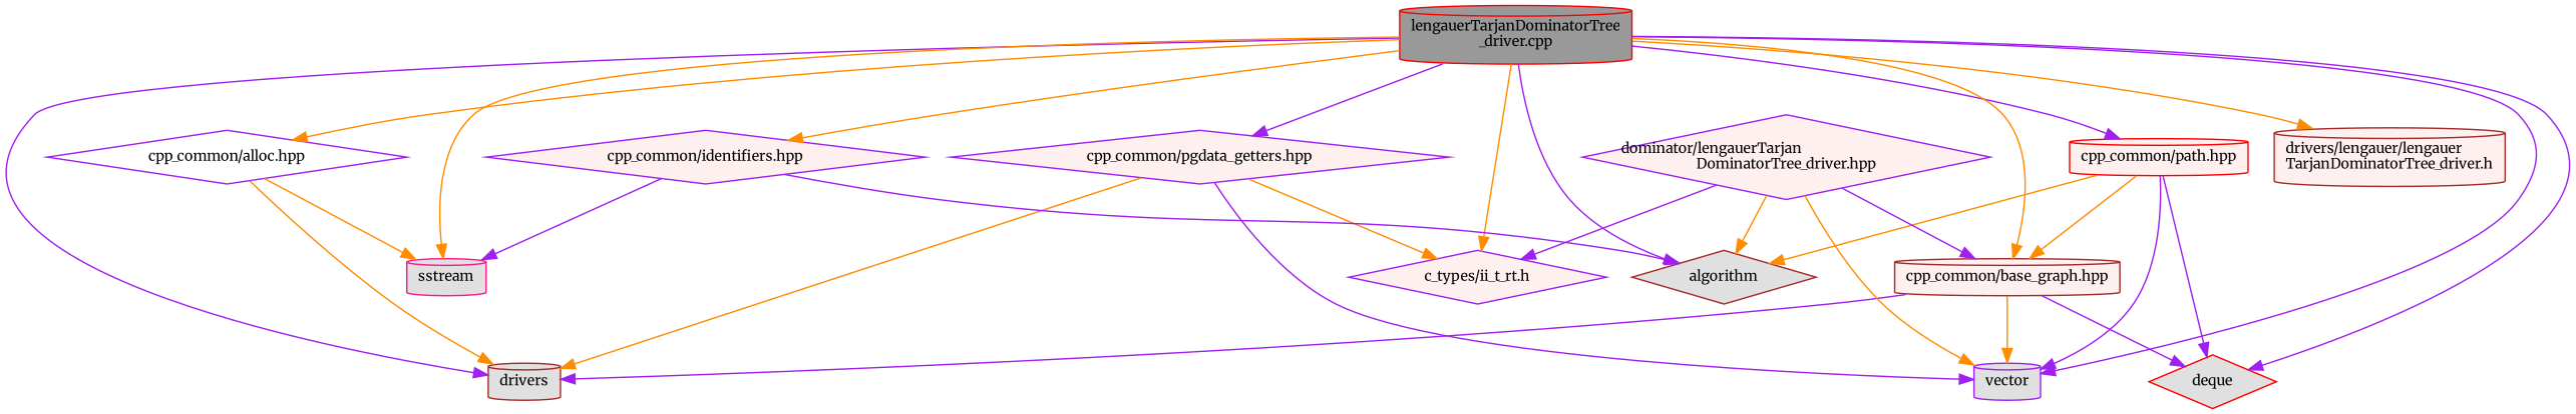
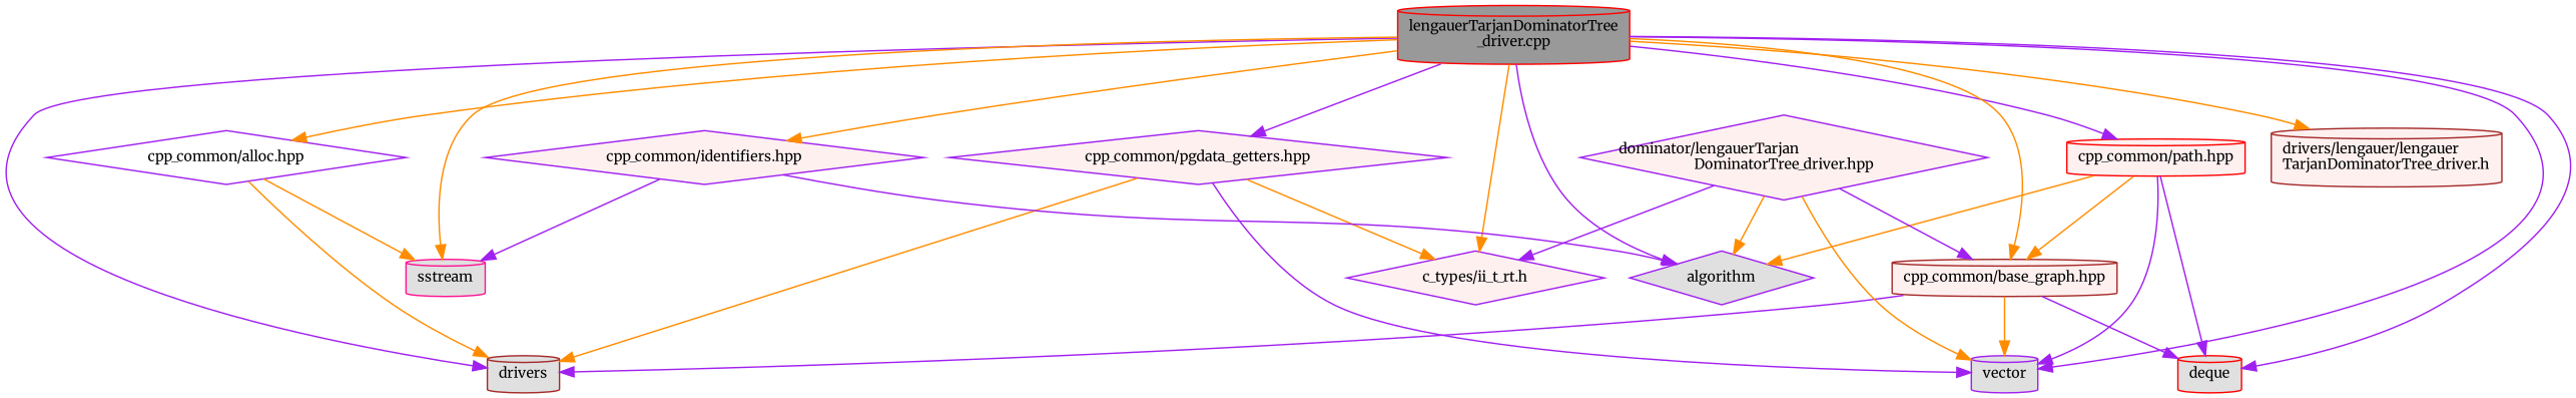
  digraph {
    fontname=Merriweather
    node [color=purple fillcolor="#FFF0F0" fontname=Merriweather fontsize=10 shape=cylinder style=filled]
    edge [color=darkorange fontname=Merriweather fontsize=10 labelfontname=Helvetica labelfontsize=10 style=solid]
    n1 [color=red fillcolor=grey60 fontcolor=black height=0.2 label="lengauerTarjanDominatorTree\l_driver.cpp" width=0.4]
    n2 [color=brown height=0.2 label="drivers/lengauer/lengauer\lTarjanDominatorTree_driver.h" width=0.4]
    n3 [color=brown fillcolor="#E0E0E0" height=0.2 label=drivers width=0.4]
    n4 [color=deeppink fillcolor="#E0E0E0" height=0.2 label=sstream width=0.4]
-   n5 [color=red fillcolor="#E0E0E0" height=0.2 label=deque shape=diamond width=0.4]
+   n5 [color=red fillcolor="#E0E0E0" height=0.2 label=deque width=0.4]
    n6 [fillcolor="#E0E0E0" height=0.2 label=vector width=0.4]
-   n7 [color=brown fillcolor="#E0E0E0" height=0.2 label=algorithm shape=diamond width=0.4]
+   n7 [fillcolor="#E0E0E0" height=0.2 label=algorithm shape=diamond width=0.4]
    n8 [height=0.2 label="cpp_common/pgdata_getters.hpp" shape=diamond width=0.4]
    n9 [height=0.2 label="c_types/ii_t_rt.h" shape=diamond width=0.4]
    n10 [height=0.2 label="cpp_common/identifiers.hpp" shape=diamond width=0.4]
    n11 [fillcolor=white height=0.2 label="cpp_common/alloc.hpp" shape=diamond width=0.4]
    n12 [color=red height=0.2 label="cpp_common/path.hpp" width=0.4]
    n13 [color=brown height=0.2 label="cpp_common/base_graph.hpp" width=0.4]
    n14 [height=0.2 label="dominator/lengauerTarjan\lDominatorTree_driver.hpp" shape=diamond width=0.4]
    n1 -> n2
    n1 -> n3 [color=purple]
    n1 -> n4
    n1 -> n5 [color=purple]
    n1 -> n6 [color=purple]
    n1 -> n7 [color=purple]
    n1 -> n8 [color=purple]
    n1 -> n9
    n1 -> n10
    n1 -> n11
    n1 -> n12 [color=purple]
    n1 -> n13
    n8 -> n3
    n8 -> n6 [color=purple]
    n8 -> n9
    n10 -> n4 [color=purple]
    n10 -> n7 [color=purple]
    n11 -> n3
    n11 -> n4
    n12 -> n5 [color=purple]
    n12 -> n6 [color=purple]
    n12 -> n7
    n12 -> n13
    n13 -> n3 [color=purple]
    n13 -> n5 [color=purple]
    n13 -> n6
    n14 -> n6
    n14 -> n7
    n14 -> n9 [color=purple]
    n14 -> n13 [color=purple]
  }
